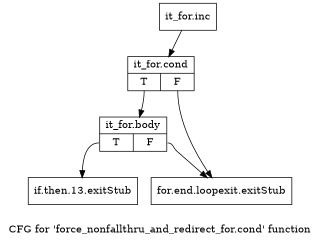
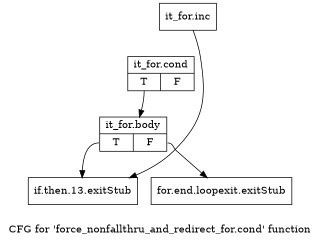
  digraph {
    label="CFG for 'force_nonfallthru_and_redirect_for.cond' function"
    node [shape=record]
    edge [tailport=s1]
    n1 [label="{it_for.cond|{<s0>T|<s1>F}}"]
    n2 [label="{for.end.loopexit.exitStub}"]
    n3 [label="{it_for.body|{<s0>T|<s1>F}}"]
    n4 [label="{if.then.13.exitStub}"]
    n5 [label="{it_for.inc}"]
-   n1 -> n2
    n1 -> n3 [tailport=s0]
    n3 -> n2
    n3 -> n4 [tailport=s0]
-   n5 -> n1 [tailport=""]
+   n5 -> n4 [tailport=""]
  }
